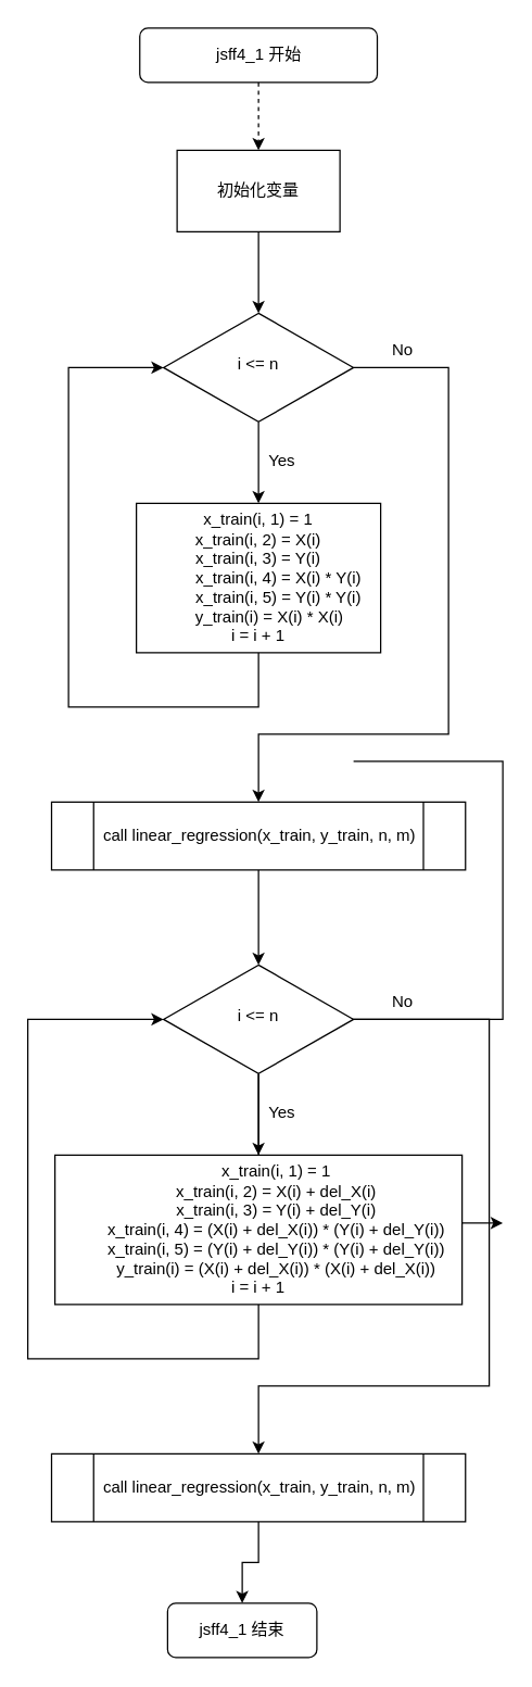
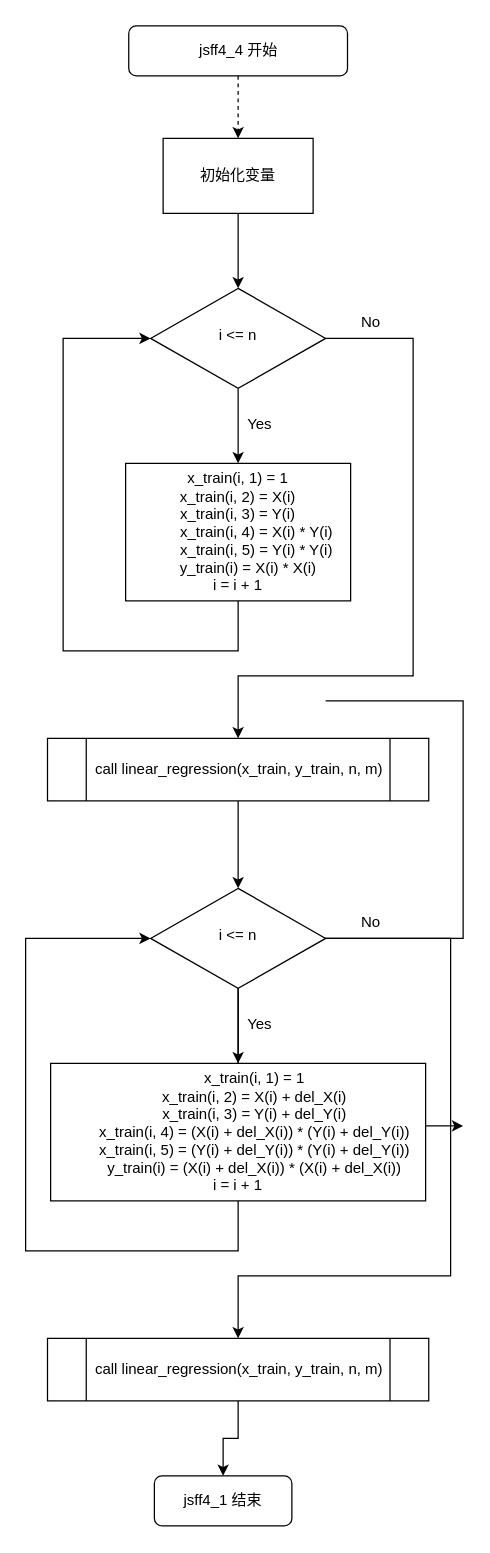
  <mxCell id="0" />
  <mxCell id="1" parent="0" />
  <mxCell id="2" style="edgeStyle=orthogonalEdgeStyle;rounded=0;orthogonalLoop=1;jettySize=auto;html=1;entryX=0.5;entryY=0;entryDx=0;entryDy=0;dashed=1;" parent="1" source="3" target="8" edge="1"><mxGeometry relative="1" as="geometry" /></mxCell>
- <mxCell id="3" value="jsff4_1 开始" style="rounded=1;whiteSpace=wrap;html=1;fontSize=12;glass=0;strokeWidth=1;shadow=0;" parent="1" vertex="1"><mxGeometry x="102.5" y="20" width="175" height="40" as="geometry" /></mxCell>
+ <mxCell id="3" value="jsff4_4 开始" style="rounded=1;whiteSpace=wrap;html=1;fontSize=12;glass=0;strokeWidth=1;shadow=0;" parent="1" vertex="1"><mxGeometry x="102.5" y="20" width="175" height="40" as="geometry" /></mxCell>
  <mxCell id="4" style="edgeStyle=orthogonalEdgeStyle;rounded=0;orthogonalLoop=1;jettySize=auto;html=1;" parent="1" source="6" target="10" edge="1"><mxGeometry relative="1" as="geometry" /></mxCell>
  <mxCell id="5" style="edgeStyle=orthogonalEdgeStyle;rounded=0;orthogonalLoop=1;jettySize=auto;html=1;entryX=0.5;entryY=0;entryDx=0;entryDy=0;" edge="1" parent="1" source="6" target="16"><mxGeometry relative="1" as="geometry"><Array as="points"><mxPoint x="330" y="270" /><mxPoint x="330" y="540" /><mxPoint x="190" y="540" /></Array></mxGeometry></mxCell>
  <mxCell id="6" value="i &amp;lt;= n" style="rhombus;whiteSpace=wrap;html=1;shadow=0;fontFamily=Helvetica;fontSize=12;align=center;strokeWidth=1;spacing=6;spacingTop=-4;" parent="1" vertex="1"><mxGeometry x="120" y="230" width="140" height="80" as="geometry" /></mxCell>
  <mxCell id="7" value="" style="edgeStyle=orthogonalEdgeStyle;rounded=0;orthogonalLoop=1;jettySize=auto;html=1;" parent="1" source="8" target="6" edge="1"><mxGeometry relative="1" as="geometry" /></mxCell>
  <mxCell id="8" value="初始化变量" style="rounded=0;whiteSpace=wrap;html=1;" parent="1" vertex="1"><mxGeometry x="130" y="110" width="120" height="60" as="geometry" /></mxCell>
  <mxCell id="9" style="edgeStyle=orthogonalEdgeStyle;rounded=0;orthogonalLoop=1;jettySize=auto;html=1;entryX=0;entryY=0.5;entryDx=0;entryDy=0;exitX=0.5;exitY=1;exitDx=0;exitDy=0;" parent="1" source="10" target="6" edge="1"><mxGeometry relative="1" as="geometry"><mxPoint x="10" y="580" as="targetPoint" /><Array as="points"><mxPoint x="190" y="520" /><mxPoint x="50" y="520" /><mxPoint x="50" y="270" /></Array></mxGeometry></mxCell>
  <mxCell id="10" value="&lt;div&gt;x_train(i, 1) = 1&lt;/div&gt;&lt;div&gt;x_train(i, 2) = X(i)&lt;/div&gt;&lt;div&gt;&lt;span&gt;x_train(i, 3) = Y(i)&lt;/span&gt;&lt;/div&gt;&lt;div&gt;&amp;nbsp; &amp;nbsp; &amp;nbsp; &amp;nbsp; &amp;nbsp;x_train(i, 4) = X(i) * Y(i)&lt;/div&gt;&lt;div&gt;&amp;nbsp; &amp;nbsp; &amp;nbsp; &amp;nbsp; &amp;nbsp;x_train(i, 5) = Y(i) * Y(i)&lt;/div&gt;&lt;div&gt;&amp;nbsp; &amp;nbsp; &amp;nbsp;y_train(i) = X(i) * X(i)&lt;/div&gt;&lt;div&gt;i = i + 1&lt;/div&gt;" style="rounded=0;whiteSpace=wrap;html=1;" parent="1" vertex="1"><mxGeometry x="100" y="370" width="180" height="110" as="geometry" /></mxCell>
  <mxCell id="11" value="Yes" style="text;html=1;resizable=0;autosize=1;align=center;verticalAlign=middle;points=[];fillColor=none;strokeColor=none;rounded=0;" parent="1" vertex="1"><mxGeometry x="192" y="329" width="30" height="20" as="geometry" /></mxCell>
  <mxCell id="12" value="No" style="text;html=1;resizable=0;autosize=1;align=center;verticalAlign=middle;points=[];fillColor=none;strokeColor=none;rounded=0;" parent="1" vertex="1"><mxGeometry x="281" y="247" width="30" height="20" as="geometry" /></mxCell>
  <mxCell id="13" style="edgeStyle=orthogonalEdgeStyle;rounded=0;orthogonalLoop=1;jettySize=auto;html=1;entryX=0.5;entryY=0;entryDx=0;entryDy=0;" parent="1" edge="1"><mxGeometry relative="1" as="geometry"><mxPoint x="370" y="900" as="targetPoint" /><Array as="points"><mxPoint x="370" y="560" /><mxPoint x="370" y="750" /><mxPoint x="190" y="750" /></Array><mxPoint x="260" y="560" as="sourcePoint" /></mxGeometry></mxCell>
  <mxCell id="14" value="jsff4_1 结束" style="rounded=1;whiteSpace=wrap;html=1;" parent="1" vertex="1"><mxGeometry x="123" y="1180" width="110" height="40" as="geometry" /></mxCell>
  <mxCell id="15" style="edgeStyle=orthogonalEdgeStyle;rounded=0;orthogonalLoop=1;jettySize=auto;html=1;entryX=0.5;entryY=0;entryDx=0;entryDy=0;" edge="1" parent="1" source="16" target="19"><mxGeometry relative="1" as="geometry" /></mxCell>
  <mxCell id="16" value="&lt;br&gt;call linear_regression&lt;span&gt;(x_train, y_train, n, m)&lt;br&gt;&lt;br&gt;&lt;/span&gt;" style="shape=process;whiteSpace=wrap;html=1;backgroundOutline=1;" vertex="1" parent="1"><mxGeometry x="37.5" y="590" width="305" height="50" as="geometry" /></mxCell>
  <mxCell id="17" style="edgeStyle=orthogonalEdgeStyle;rounded=0;orthogonalLoop=1;jettySize=auto;html=1;" edge="1" parent="1" source="19" target="21"><mxGeometry relative="1" as="geometry" /></mxCell>
  <mxCell id="18" style="edgeStyle=orthogonalEdgeStyle;rounded=0;orthogonalLoop=1;jettySize=auto;html=1;entryX=0.5;entryY=0;entryDx=0;entryDy=0;" edge="1" parent="1" source="19" target="25"><mxGeometry relative="1" as="geometry"><Array as="points"><mxPoint x="360" y="750" /><mxPoint x="360" y="1020" /><mxPoint x="190" y="1020" /></Array></mxGeometry></mxCell>
  <mxCell id="19" value="i &amp;lt;= n" style="rhombus;whiteSpace=wrap;html=1;shadow=0;fontFamily=Helvetica;fontSize=12;align=center;strokeWidth=1;spacing=6;spacingTop=-4;" vertex="1" parent="1"><mxGeometry x="120" y="710" width="140" height="80" as="geometry" /></mxCell>
  <mxCell id="20" style="edgeStyle=orthogonalEdgeStyle;rounded=0;orthogonalLoop=1;jettySize=auto;html=1;entryX=0;entryY=0.5;entryDx=0;entryDy=0;exitX=0.5;exitY=1;exitDx=0;exitDy=0;" edge="1" parent="1" source="21" target="19"><mxGeometry relative="1" as="geometry"><mxPoint x="10" y="1060" as="targetPoint" /><Array as="points"><mxPoint x="190" y="960" /><mxPoint x="190" y="1000" /><mxPoint x="20" y="1000" /><mxPoint x="20" y="750" /></Array></mxGeometry></mxCell>
  <mxCell id="21" value="&lt;div&gt;&amp;nbsp; &amp;nbsp; &amp;nbsp; &amp;nbsp; x_train(i, 1) = 1&lt;/div&gt;&lt;div&gt;&amp;nbsp; &amp;nbsp; &amp;nbsp; &amp;nbsp; x_train(i, 2) = X(i) + del_X(i)&lt;/div&gt;&lt;div&gt;&amp;nbsp; &amp;nbsp; &amp;nbsp; &amp;nbsp; x_train(i, 3) = Y(i) + del_Y(i)&lt;/div&gt;&lt;div&gt;&amp;nbsp; &amp;nbsp; &amp;nbsp; &amp;nbsp; x_train(i, 4) = (X(i) + del_X(i)) * (Y(i) + del_Y(i))&lt;/div&gt;&lt;div&gt;&amp;nbsp; &amp;nbsp; &amp;nbsp; &amp;nbsp; x_train(i, 5) = (Y(i) + del_Y(i)) * (Y(i) + del_Y(i))&lt;/div&gt;&lt;div&gt;&amp;nbsp; &amp;nbsp; &amp;nbsp; &amp;nbsp; y_train(i) = (X(i) + del_X(i)) * (X(i) + del_X(i))&lt;/div&gt;&lt;div&gt;i = i + 1&lt;/div&gt;" style="rounded=0;whiteSpace=wrap;html=1;" vertex="1" parent="1"><mxGeometry x="40" y="850" width="300" height="110" as="geometry" /></mxCell>
  <mxCell id="22" value="Yes" style="text;html=1;resizable=0;autosize=1;align=center;verticalAlign=middle;points=[];fillColor=none;strokeColor=none;rounded=0;" vertex="1" parent="1"><mxGeometry x="192" y="809" width="30" height="20" as="geometry" /></mxCell>
  <mxCell id="23" value="No" style="text;html=1;resizable=0;autosize=1;align=center;verticalAlign=middle;points=[];fillColor=none;strokeColor=none;rounded=0;" vertex="1" parent="1"><mxGeometry x="281" y="727" width="30" height="20" as="geometry" /></mxCell>
  <mxCell id="24" style="edgeStyle=orthogonalEdgeStyle;rounded=0;orthogonalLoop=1;jettySize=auto;html=1;entryX=0.5;entryY=0;entryDx=0;entryDy=0;" edge="1" parent="1" source="25" target="14"><mxGeometry relative="1" as="geometry" /></mxCell>
  <mxCell id="25" value="&lt;br&gt;call linear_regression&lt;span&gt;(x_train, y_train, n, m)&lt;br&gt;&lt;br&gt;&lt;/span&gt;" style="shape=process;whiteSpace=wrap;html=1;backgroundOutline=1;" vertex="1" parent="1"><mxGeometry x="37.5" y="1070" width="305" height="50" as="geometry" /></mxCell>
